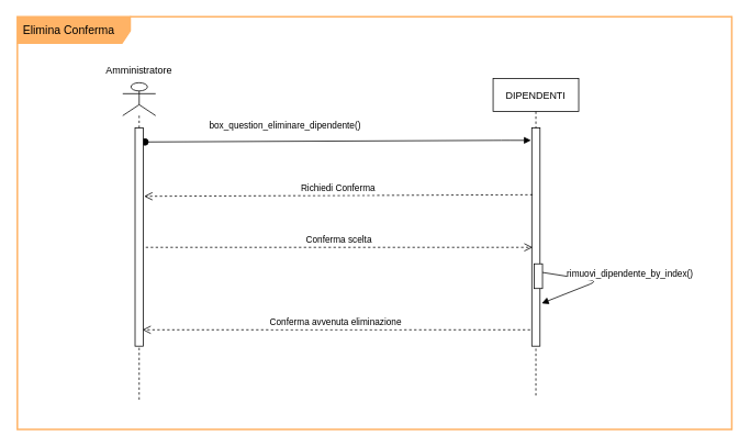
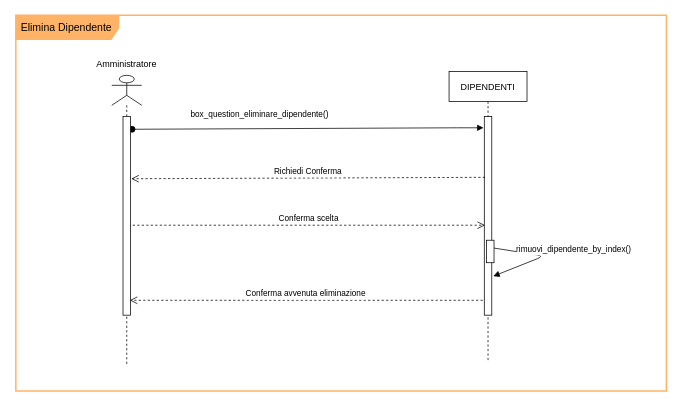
  <mxCell id="0" />
  <mxCell id="1" parent="0" />
  <mxCell id="2" value="" style="shape=umlLifeline;participant=umlActor;perimeter=lifelinePerimeter;whiteSpace=wrap;html=1;container=1;collapsible=0;recursiveResize=0;verticalAlign=top;spacingTop=36;outlineConnect=0;" vertex="1" parent="1"><mxGeometry x="148" y="100" width="40" height="385" as="geometry" /></mxCell>
  <mxCell id="3" value="box_question_eliminare_dipendente()" style="html=1;verticalAlign=bottom;startArrow=oval;startFill=1;endArrow=block;startSize=8;exitX=1.2;exitY=0.064;exitDx=0;exitDy=0;exitPerimeter=0;" edge="1" parent="1" source="11"><mxGeometry x="-0.28" y="10" width="60" relative="1" as="geometry"><mxPoint x="248" y="180" as="sourcePoint" /><mxPoint x="644" y="170" as="targetPoint" /><Array as="points"><mxPoint x="608" y="170" /></Array><mxPoint x="1" as="offset" /></mxGeometry></mxCell>
  <mxCell id="4" value="DIPENDENTI" style="shape=umlLifeline;perimeter=lifelinePerimeter;container=1;collapsible=0;recursiveResize=0;rounded=0;shadow=0;strokeWidth=1;" vertex="1" parent="1"><mxGeometry x="598" y="95" width="104" height="385" as="geometry" /></mxCell>
  <mxCell id="5" value="" style="points=[];perimeter=orthogonalPerimeter;rounded=0;shadow=0;strokeWidth=1;" vertex="1" parent="1"><mxGeometry x="645" y="155" width="10" height="265" as="geometry" /></mxCell>
  <mxCell id="6" value="rimuovi_dipendente_by_index()" style="verticalAlign=bottom;endArrow=block;shadow=0;strokeWidth=1;entryX=1.5;entryY=0.744;entryDx=0;entryDy=0;entryPerimeter=0;exitX=1;exitY=0.633;exitDx=0;exitDy=0;exitPerimeter=0;" edge="1" parent="1"><mxGeometry x="-0.016" y="40" relative="1" as="geometry"><mxPoint x="655" y="330" as="sourcePoint" /><mxPoint x="657" y="367.97" as="targetPoint" /><Array as="points"><mxPoint x="725" y="341.01" /></Array><mxPoint x="25" y="-37" as="offset" /></mxGeometry></mxCell>
  <mxCell id="7" value="" style="points=[];perimeter=orthogonalPerimeter;rounded=0;shadow=0;strokeWidth=1;" vertex="1" parent="1"><mxGeometry x="648" y="320" width="10" height="30" as="geometry" /></mxCell>
  <mxCell id="8" value="Richiedi Conferma" style="verticalAlign=bottom;endArrow=open;dashed=1;endSize=8;shadow=0;strokeWidth=1;entryX=1.1;entryY=0.313;entryDx=0;entryDy=0;entryPerimeter=0;exitX=0.1;exitY=0.306;exitDx=0;exitDy=0;exitPerimeter=0;" edge="1" parent="1" source="5" target="11"><mxGeometry relative="1" as="geometry"><mxPoint x="168" y="240" as="targetPoint" /><mxPoint x="641" y="231" as="sourcePoint" /></mxGeometry></mxCell>
  <mxCell id="9" value="Conferma scelta" style="verticalAlign=bottom;endArrow=open;dashed=1;endSize=8;shadow=0;strokeWidth=1;entryX=0.1;entryY=0.547;entryDx=0;entryDy=0;entryPerimeter=0;exitX=1.3;exitY=0.547;exitDx=0;exitDy=0;exitPerimeter=0;" edge="1" parent="1" source="11" target="5"><mxGeometry relative="1" as="geometry"><mxPoint x="628" y="300" as="targetPoint" /><mxPoint x="368" y="300" as="sourcePoint" /></mxGeometry></mxCell>
  <mxCell id="10" value="Conferma avvenuta eliminazione" style="verticalAlign=bottom;endArrow=open;dashed=1;endSize=8;shadow=0;strokeWidth=1;exitX=-0.2;exitY=0.925;exitDx=0;exitDy=0;exitPerimeter=0;entryX=0.9;entryY=0.925;entryDx=0;entryDy=0;entryPerimeter=0;" edge="1" parent="1" source="5" target="11"><mxGeometry relative="1" as="geometry"><mxPoint x="228" y="400" as="targetPoint" /><mxPoint x="448" y="400.5" as="sourcePoint" /></mxGeometry></mxCell>
  <mxCell id="11" value="" style="points=[];perimeter=orthogonalPerimeter;rounded=0;shadow=0;strokeWidth=1;" vertex="1" parent="1"><mxGeometry x="163" y="155" width="10" height="265" as="geometry" /></mxCell>
  <mxCell id="12" value="&lt;div&gt;Amministratore&lt;/div&gt;" style="text;html=1;strokeColor=none;fillColor=none;align=center;verticalAlign=middle;whiteSpace=wrap;rounded=0;" vertex="1" parent="1"><mxGeometry x="148" y="75" width="40" height="20" as="geometry" /></mxCell>
- <mxCell id="13" value="&lt;font style=&quot;font-size: 14px&quot;&gt;Elimina Conferma&lt;/font&gt;" style="shape=umlFrame;whiteSpace=wrap;html=1;width=137;height=32;boundedLbl=1;verticalAlign=middle;align=left;spacingLeft=5;fillColor=#FFB366;strokeColor=#FFB366;strokeWidth=2;" vertex="1" parent="1"><mxGeometry x="20" y="20" width="868" height="501" as="geometry" /></mxCell>
+ <mxCell id="13" value="&lt;font style=&quot;font-size: 14px&quot;&gt;Elimina Dipendente&lt;/font&gt;" style="shape=umlFrame;whiteSpace=wrap;html=1;width=137;height=32;boundedLbl=1;verticalAlign=middle;align=left;spacingLeft=5;fillColor=#FFB366;strokeColor=#FFB366;strokeWidth=2;" vertex="1" parent="1"><mxGeometry x="20" y="20" width="868" height="501" as="geometry" /></mxCell>
